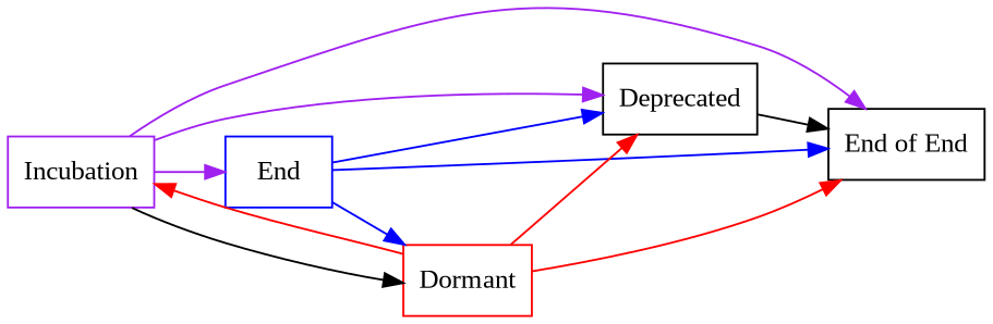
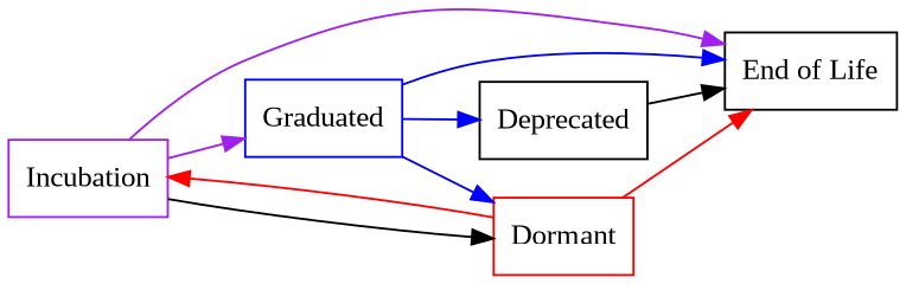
  digraph {
    fontname="Liberation Serif"
    rankdir=LR
    node [fontname="Liberation Serif" shape=box]
    edge [color=purple fontname="Liberation Serif"]
-   n1 [label="End of End"]
+   n1 [label="End of Life"]
    Incubation [color=purple]
-   Graduated [color=blue label=End]
+   Graduated [color=blue]
    Dormant [color=red]
    Deprecated
    Incubation -> n1
    Incubation -> Graduated
    Incubation -> Dormant [color=black]
-   Incubation -> Deprecated
    Graduated -> n1 [color=blue]
    Graduated -> Dormant [color=blue]
    Graduated -> Deprecated [color=blue]
    Dormant -> n1 [color=red]
    Dormant -> Incubation [color=red]
-   Dormant -> Deprecated [color=red]
    Deprecated -> n1 [color=""]
  }
